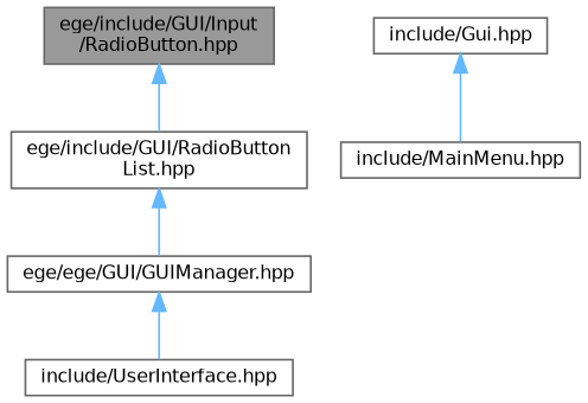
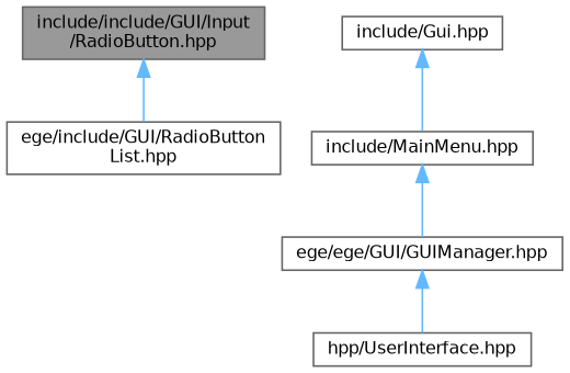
  digraph {
    node [color=grey40 fillcolor=white fontname=Helvetica fontsize=10 shape=box style=filled]
    edge [color=steelblue1 dir=back fontname=Helvetica fontsize=10 labelfontname=Helvetica labelfontsize=10 style=solid]
-   n1 [color=gray40 fillcolor=grey60 fontcolor=black height=0.2 label="ege/include/GUI/Input\l/RadioButton.hpp" width=0.4]
+   n1 [color=gray40 fillcolor=grey60 fontcolor=black height=0.2 label="include/include/GUI/Input\l/RadioButton.hpp" width=0.4]
    n2 [height=0.2 label="ege/include/GUI/RadioButton\lList.hpp" width=0.4]
    n3 [height=0.2 label="ege/ege/GUI/GUIManager.hpp" width=0.4]
-   n4 [height=0.2 label="include/UserInterface.hpp" width=0.4]
+   n4 [height=0.2 label="hpp/UserInterface.hpp" width=0.4]
    n5 [height=0.2 label="include/Gui.hpp" width=0.4]
    n6 [height=0.2 label="include/MainMenu.hpp" width=0.4]
    n1 -> n2
-   n2 -> n3
+   n6 -> n3
    n3 -> n4
    n5 -> n6
  }
